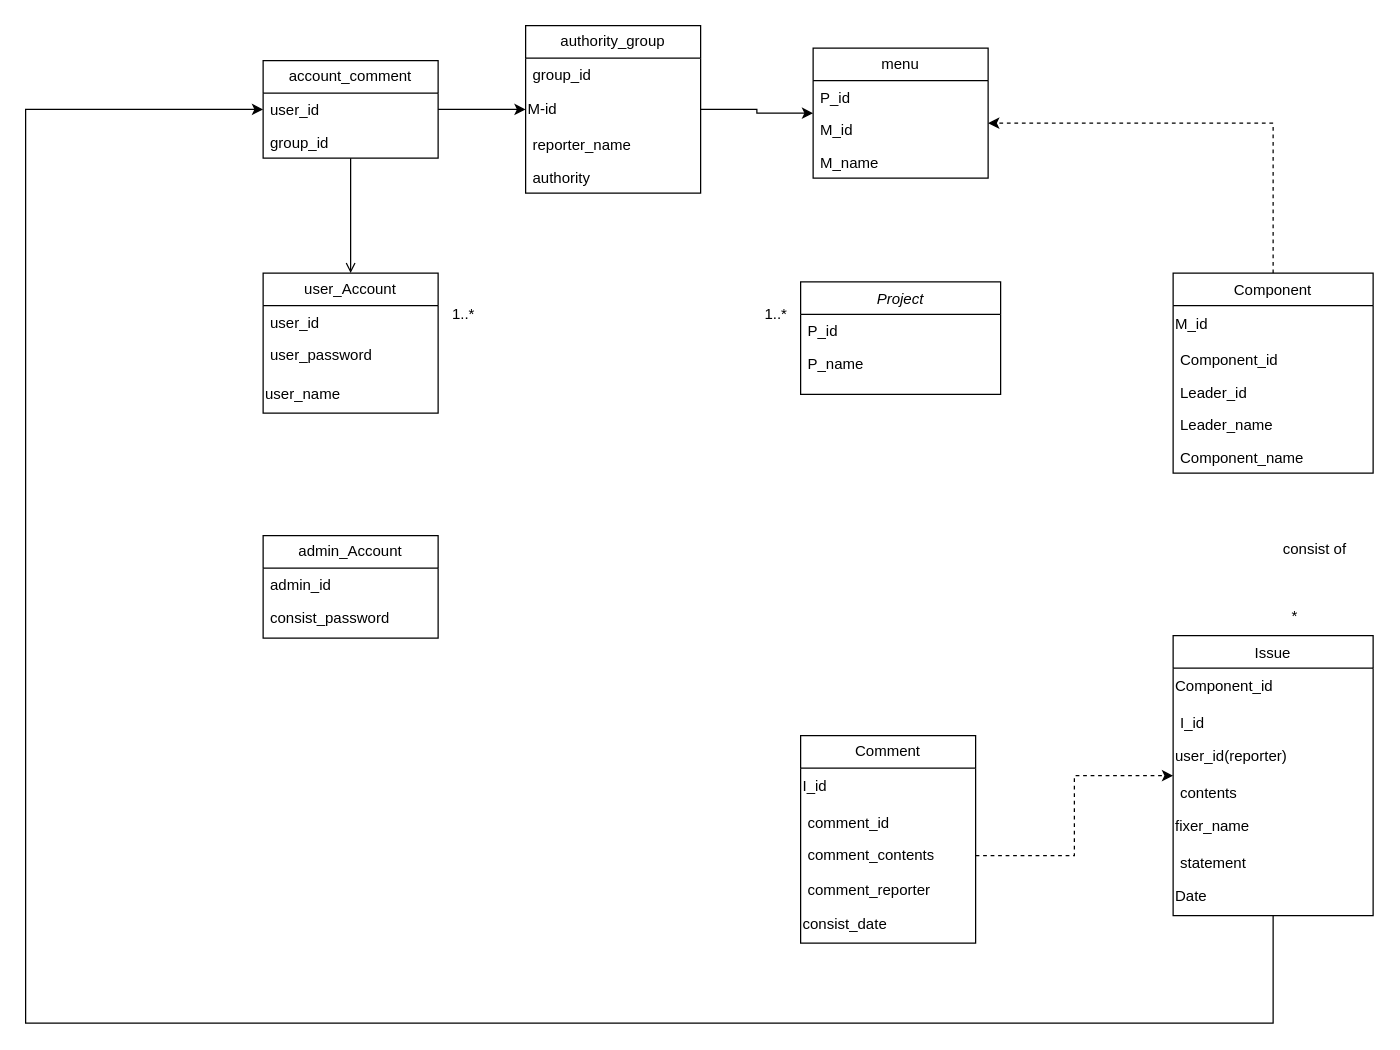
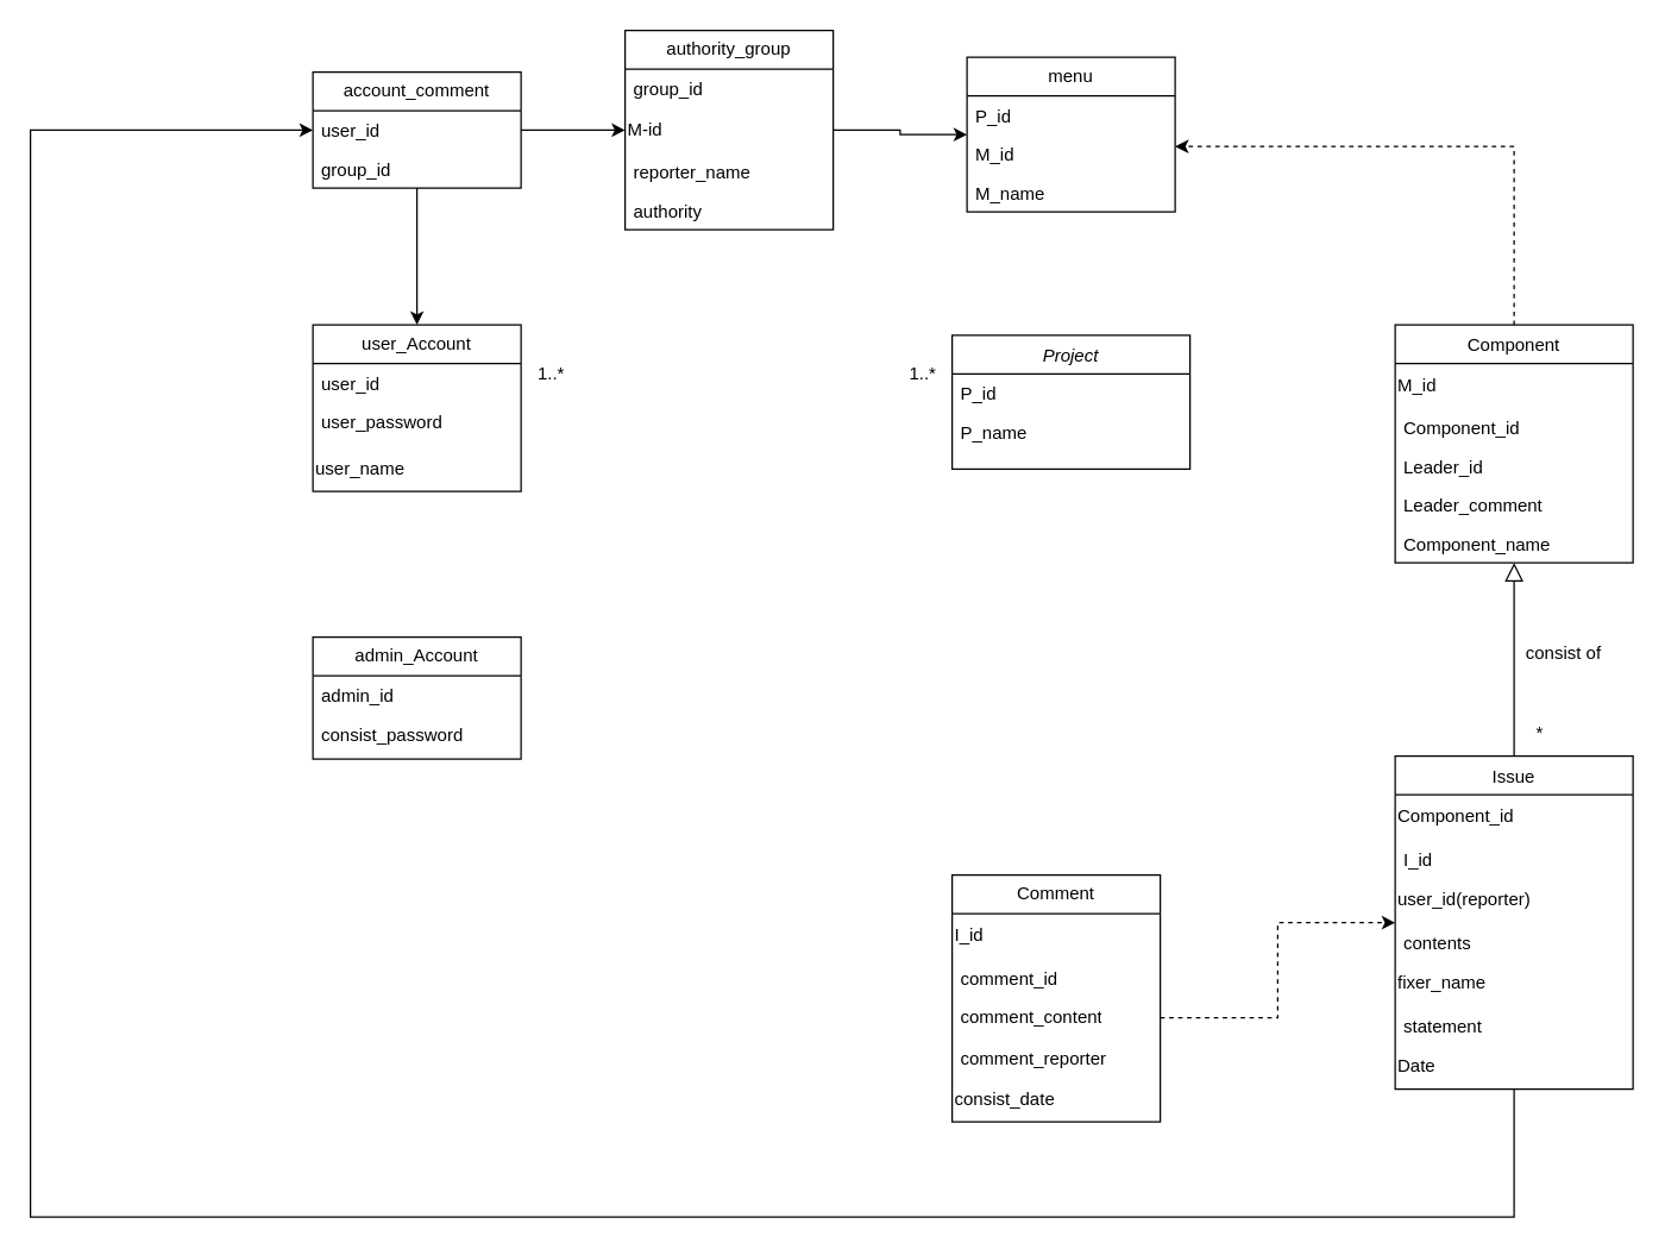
  <mxCell id="0" />
  <mxCell id="1" parent="0" />
  <mxCell id="2" value="Project" style="swimlane;fontStyle=2;align=center;verticalAlign=top;childLayout=stackLayout;horizontal=1;startSize=26;horizontalStack=0;resizeParent=1;resizeLast=0;collapsible=1;marginBottom=0;rounded=0;shadow=0;strokeWidth=1;" parent="1" vertex="1"><mxGeometry x="640" y="225" width="160" height="90" as="geometry"><mxRectangle x="230" y="140" width="160" height="26" as="alternateBounds" /></mxGeometry></mxCell>
  <mxCell id="3" value="P_id  " style="text;align=left;verticalAlign=top;spacingLeft=4;spacingRight=4;overflow=hidden;rotatable=0;points=[[0,0.5],[1,0.5]];portConstraint=eastwest;" parent="2" vertex="1"><mxGeometry y="26" width="160" height="26" as="geometry" /></mxCell>
  <mxCell id="4" value="P_name" style="text;align=left;verticalAlign=top;spacingLeft=4;spacingRight=4;overflow=hidden;rotatable=0;points=[[0,0.5],[1,0.5]];portConstraint=eastwest;rounded=0;shadow=0;html=0;" parent="2" vertex="1"><mxGeometry y="52" width="160" height="26" as="geometry" /></mxCell>
  <mxCell id="5" value="Issue" style="swimlane;fontStyle=0;align=center;verticalAlign=top;childLayout=stackLayout;horizontal=1;startSize=26;horizontalStack=0;resizeParent=1;resizeLast=0;collapsible=1;marginBottom=0;rounded=0;shadow=0;strokeWidth=1;" parent="1" vertex="1"><mxGeometry x="938" y="508" width="160" height="224" as="geometry"><mxRectangle x="130" y="380" width="160" height="26" as="alternateBounds" /></mxGeometry></mxCell>
  <mxCell id="6" value="Component_id" style="text;html=1;align=left;verticalAlign=middle;resizable=0;points=[];autosize=1;strokeColor=none;fillColor=none;" parent="5" vertex="1"><mxGeometry y="26" width="160" height="30" as="geometry" /></mxCell>
  <mxCell id="7" value="I_id" style="text;align=left;verticalAlign=top;spacingLeft=4;spacingRight=4;overflow=hidden;rotatable=0;points=[[0,0.5],[1,0.5]];portConstraint=eastwest;" parent="5" vertex="1"><mxGeometry y="56" width="160" height="26" as="geometry" /></mxCell>
  <mxCell id="8" value="user_id(reporter)" style="text;html=1;align=left;verticalAlign=middle;resizable=0;points=[];autosize=1;strokeColor=none;fillColor=none;" parent="5" vertex="1"><mxGeometry y="82" width="160" height="30" as="geometry" /></mxCell>
  <mxCell id="9" value="contents" style="text;align=left;verticalAlign=top;spacingLeft=4;spacingRight=4;overflow=hidden;rotatable=0;points=[[0,0.5],[1,0.5]];portConstraint=eastwest;rounded=0;shadow=0;html=0;" parent="5" vertex="1"><mxGeometry y="112" width="160" height="26" as="geometry" /></mxCell>
  <mxCell id="10" value="fixer_name" style="text;html=1;align=left;verticalAlign=middle;resizable=0;points=[];autosize=1;strokeColor=none;fillColor=none;" vertex="1" parent="5"><mxGeometry y="138" width="160" height="30" as="geometry" /></mxCell>
  <mxCell id="11" value="statement" style="text;align=left;verticalAlign=top;spacingLeft=4;spacingRight=4;overflow=hidden;rotatable=0;points=[[0,0.5],[1,0.5]];portConstraint=eastwest;" parent="5" vertex="1"><mxGeometry y="168" width="160" height="26" as="geometry" /></mxCell>
  <mxCell id="12" value="Date" style="text;html=1;align=left;verticalAlign=middle;resizable=0;points=[];autosize=1;strokeColor=none;fillColor=none;" parent="5" vertex="1"><mxGeometry y="194" width="160" height="30" as="geometry" /></mxCell>
+ <mxCell id="13" value="" style="endArrow=block;endSize=10;endFill=0;shadow=0;strokeWidth=1;rounded=0;curved=0;edgeStyle=elbowEdgeStyle;elbow=vertical;entryX=0.5;entryY=1;entryDx=0;entryDy=0;exitX=0.5;exitY=0;exitDx=0;exitDy=0;" parent="1" source="5" target="15" edge="1"><mxGeometry width="160" relative="1" as="geometry"><mxPoint x="630" y="301" as="sourcePoint" /><mxPoint x="630" y="301" as="targetPoint" /><Array as="points" /></mxGeometry></mxCell>
  <mxCell id="14" style="edgeStyle=orthogonalEdgeStyle;rounded=0;orthogonalLoop=1;jettySize=auto;html=1;dashed=1;" parent="1" source="15" target="43" edge="1"><mxGeometry relative="1" as="geometry"><Array as="points"><mxPoint x="1018" y="98" /></Array></mxGeometry></mxCell>
  <mxCell id="15" value="Component" style="swimlane;fontStyle=0;align=center;verticalAlign=top;childLayout=stackLayout;horizontal=1;startSize=26;horizontalStack=0;resizeParent=1;resizeLast=0;collapsible=1;marginBottom=0;rounded=0;shadow=0;strokeWidth=1;" parent="1" vertex="1"><mxGeometry x="938" y="218" width="160" height="160" as="geometry"><mxRectangle x="550" y="140" width="160" height="26" as="alternateBounds" /></mxGeometry></mxCell>
  <mxCell id="16" value="M_id" style="text;html=1;align=left;verticalAlign=middle;resizable=0;points=[];autosize=1;strokeColor=none;fillColor=none;" parent="15" vertex="1"><mxGeometry y="26" width="160" height="30" as="geometry" /></mxCell>
  <mxCell id="17" value="Component_id" style="text;align=left;verticalAlign=top;spacingLeft=4;spacingRight=4;overflow=hidden;rotatable=0;points=[[0,0.5],[1,0.5]];portConstraint=eastwest;" parent="15" vertex="1"><mxGeometry y="56" width="160" height="26" as="geometry" /></mxCell>
  <mxCell id="18" value="Leader_id" style="text;align=left;verticalAlign=top;spacingLeft=4;spacingRight=4;overflow=hidden;rotatable=0;points=[[0,0.5],[1,0.5]];portConstraint=eastwest;rounded=0;shadow=0;html=0;" parent="15" vertex="1"><mxGeometry y="82" width="160" height="26" as="geometry" /></mxCell>
- <mxCell id="19" value="Leader_name" style="text;align=left;verticalAlign=top;spacingLeft=4;spacingRight=4;overflow=hidden;rotatable=0;points=[[0,0.5],[1,0.5]];portConstraint=eastwest;rounded=0;shadow=0;html=0;" parent="15" vertex="1"><mxGeometry y="108" width="160" height="26" as="geometry" /></mxCell>
+ <mxCell id="19" value="Leader_comment" style="text;align=left;verticalAlign=top;spacingLeft=4;spacingRight=4;overflow=hidden;rotatable=0;points=[[0,0.5],[1,0.5]];portConstraint=eastwest;rounded=0;shadow=0;html=0;" parent="15" vertex="1"><mxGeometry y="108" width="160" height="26" as="geometry" /></mxCell>
  <mxCell id="20" value="Component_name" style="text;align=left;verticalAlign=top;spacingLeft=4;spacingRight=4;overflow=hidden;rotatable=0;points=[[0,0.5],[1,0.5]];portConstraint=eastwest;rounded=0;shadow=0;html=0;" parent="15" vertex="1"><mxGeometry y="134" width="160" height="26" as="geometry" /></mxCell>
  <mxCell id="21" value="user_Account" style="swimlane;fontStyle=0;childLayout=stackLayout;horizontal=1;startSize=26;fillColor=none;horizontalStack=0;resizeParent=1;resizeParentMax=0;resizeLast=0;collapsible=1;marginBottom=0;whiteSpace=wrap;html=1;verticalAlign=middle;" parent="1" vertex="1"><mxGeometry x="210" y="218" width="140" height="112" as="geometry" /></mxCell>
  <mxCell id="22" value="user_id" style="text;strokeColor=none;fillColor=none;align=left;verticalAlign=top;spacingLeft=4;spacingRight=4;overflow=hidden;rotatable=0;points=[[0,0.5],[1,0.5]];portConstraint=eastwest;whiteSpace=wrap;html=1;" parent="21" vertex="1"><mxGeometry y="26" width="140" height="26" as="geometry" /></mxCell>
  <mxCell id="23" value="user_password" style="text;strokeColor=none;fillColor=none;align=left;verticalAlign=top;spacingLeft=4;spacingRight=4;overflow=hidden;rotatable=0;points=[[0,0.5],[1,0.5]];portConstraint=eastwest;whiteSpace=wrap;html=1;" parent="21" vertex="1"><mxGeometry y="52" width="140" height="30" as="geometry" /></mxCell>
  <mxCell id="24" value="user_name" style="text;html=1;align=left;verticalAlign=middle;whiteSpace=wrap;rounded=0;" parent="21" vertex="1"><mxGeometry y="82" width="140" height="30" as="geometry" /></mxCell>
  <mxCell id="25" value="account_comment" style="swimlane;fontStyle=0;childLayout=stackLayout;horizontal=1;startSize=26;fillColor=none;horizontalStack=0;resizeParent=1;resizeParentMax=0;resizeLast=0;collapsible=1;marginBottom=0;whiteSpace=wrap;html=1;" parent="1" vertex="1"><mxGeometry x="210" y="48" width="140" height="78" as="geometry" /></mxCell>
  <mxCell id="26" value="user_id" style="text;strokeColor=none;fillColor=none;align=left;verticalAlign=top;spacingLeft=4;spacingRight=4;overflow=hidden;rotatable=0;points=[[0,0.5],[1,0.5]];portConstraint=eastwest;whiteSpace=wrap;html=1;" parent="25" vertex="1"><mxGeometry y="26" width="140" height="26" as="geometry" /></mxCell>
  <mxCell id="27" value="group_id" style="text;strokeColor=none;fillColor=none;align=left;verticalAlign=top;spacingLeft=4;spacingRight=4;overflow=hidden;rotatable=0;points=[[0,0.5],[1,0.5]];portConstraint=eastwest;whiteSpace=wrap;html=1;" parent="25" vertex="1"><mxGeometry y="52" width="140" height="26" as="geometry" /></mxCell>
- <mxCell id="28" value="" style="endArrow=open;html=1;rounded=0;entryX=0.5;entryY=0;entryDx=0;entryDy=0;" parent="1" source="25" target="21" edge="1"><mxGeometry width="50" height="50" relative="1" as="geometry"><mxPoint x="680" y="408" as="sourcePoint" /><mxPoint x="730" y="358" as="targetPoint" /></mxGeometry></mxCell>
+ <mxCell id="28" value="" style="endArrow=classic;html=1;rounded=0;entryX=0.5;entryY=0;entryDx=0;entryDy=0;" parent="1" source="25" target="21" edge="1"><mxGeometry width="50" height="50" relative="1" as="geometry"><mxPoint x="680" y="408" as="sourcePoint" /><mxPoint x="730" y="358" as="targetPoint" /></mxGeometry></mxCell>
  <mxCell id="29" value="1..*" style="text;html=1;align=center;verticalAlign=middle;resizable=0;points=[];autosize=1;strokeColor=none;fillColor=none;" parent="1" vertex="1"><mxGeometry x="350" y="236" width="40" height="30" as="geometry" /></mxCell>
  <mxCell id="30" value="1..*" style="text;html=1;align=center;verticalAlign=middle;resizable=0;points=[];autosize=1;strokeColor=none;fillColor=none;" parent="1" vertex="1"><mxGeometry x="600" y="236" width="40" height="30" as="geometry" /></mxCell>
  <mxCell id="31" value="*" style="text;html=1;align=center;verticalAlign=middle;resizable=0;points=[];autosize=1;strokeColor=none;fillColor=none;" parent="1" vertex="1"><mxGeometry x="1020" y="478" width="30" height="30" as="geometry" /></mxCell>
  <mxCell id="32" value="consist of" style="text;html=1;resizable=0;points=[];;align=center;verticalAlign=middle;labelBackgroundColor=none;rounded=0;shadow=0;strokeWidth=1;fontSize=12;" parent="1" vertex="1" connectable="0"><mxGeometry x="1050" y="438" as="geometry" /></mxCell>
  <mxCell id="33" style="edgeStyle=orthogonalEdgeStyle;rounded=0;orthogonalLoop=1;jettySize=auto;html=1;" parent="1" source="34" target="43" edge="1"><mxGeometry relative="1" as="geometry" /></mxCell>
  <mxCell id="34" value="authority_group" style="swimlane;fontStyle=0;childLayout=stackLayout;horizontal=1;startSize=26;fillColor=none;horizontalStack=0;resizeParent=1;resizeParentMax=0;resizeLast=0;collapsible=1;marginBottom=0;whiteSpace=wrap;html=1;" parent="1" vertex="1"><mxGeometry x="420" y="20" width="140" height="134" as="geometry" /></mxCell>
  <mxCell id="35" value="group_id" style="text;strokeColor=none;fillColor=none;align=left;verticalAlign=top;spacingLeft=4;spacingRight=4;overflow=hidden;rotatable=0;points=[[0,0.5],[1,0.5]];portConstraint=eastwest;whiteSpace=wrap;html=1;" parent="34" vertex="1"><mxGeometry y="26" width="140" height="26" as="geometry" /></mxCell>
  <mxCell id="36" value="M-id" style="text;html=1;align=left;verticalAlign=middle;resizable=0;points=[];autosize=1;strokeColor=none;fillColor=none;" parent="34" vertex="1"><mxGeometry y="52" width="140" height="30" as="geometry" /></mxCell>
  <mxCell id="37" value="reporter_name" style="text;strokeColor=none;fillColor=none;align=left;verticalAlign=top;spacingLeft=4;spacingRight=4;overflow=hidden;rotatable=0;points=[[0,0.5],[1,0.5]];portConstraint=eastwest;whiteSpace=wrap;html=1;" parent="34" vertex="1"><mxGeometry y="82" width="140" height="26" as="geometry" /></mxCell>
  <mxCell id="38" value="authority" style="text;strokeColor=none;fillColor=none;align=left;verticalAlign=top;spacingLeft=4;spacingRight=4;overflow=hidden;rotatable=0;points=[[0,0.5],[1,0.5]];portConstraint=eastwest;whiteSpace=wrap;html=1;" parent="34" vertex="1"><mxGeometry y="108" width="140" height="26" as="geometry" /></mxCell>
  <mxCell id="39" value="" style="edgeStyle=orthogonalEdgeStyle;rounded=0;orthogonalLoop=1;jettySize=auto;html=1;" parent="1" source="26" target="34" edge="1"><mxGeometry relative="1" as="geometry" /></mxCell>
  <mxCell id="40" value="admin_Account" style="swimlane;fontStyle=0;childLayout=stackLayout;horizontal=1;startSize=26;fillColor=none;horizontalStack=0;resizeParent=1;resizeParentMax=0;resizeLast=0;collapsible=1;marginBottom=0;whiteSpace=wrap;html=1;verticalAlign=middle;" parent="1" vertex="1"><mxGeometry x="210" y="428" width="140" height="82" as="geometry" /></mxCell>
  <mxCell id="41" value="admin_id" style="text;strokeColor=none;fillColor=none;align=left;verticalAlign=top;spacingLeft=4;spacingRight=4;overflow=hidden;rotatable=0;points=[[0,0.5],[1,0.5]];portConstraint=eastwest;whiteSpace=wrap;html=1;" parent="40" vertex="1"><mxGeometry y="26" width="140" height="26" as="geometry" /></mxCell>
  <mxCell id="42" value="consist_password" style="text;strokeColor=none;fillColor=none;align=left;verticalAlign=top;spacingLeft=4;spacingRight=4;overflow=hidden;rotatable=0;points=[[0,0.5],[1,0.5]];portConstraint=eastwest;whiteSpace=wrap;html=1;" parent="40" vertex="1"><mxGeometry y="52" width="140" height="30" as="geometry" /></mxCell>
  <mxCell id="43" value="menu" style="swimlane;fontStyle=0;childLayout=stackLayout;horizontal=1;startSize=26;fillColor=none;horizontalStack=0;resizeParent=1;resizeParentMax=0;resizeLast=0;collapsible=1;marginBottom=0;whiteSpace=wrap;html=1;" parent="1" vertex="1"><mxGeometry x="650" y="38" width="140" height="104" as="geometry" /></mxCell>
  <mxCell id="44" value="P_id" style="text;strokeColor=none;fillColor=none;align=left;verticalAlign=top;spacingLeft=4;spacingRight=4;overflow=hidden;rotatable=0;points=[[0,0.5],[1,0.5]];portConstraint=eastwest;whiteSpace=wrap;html=1;" parent="43" vertex="1"><mxGeometry y="26" width="140" height="26" as="geometry" /></mxCell>
  <mxCell id="45" value="M_id" style="text;strokeColor=none;fillColor=none;align=left;verticalAlign=top;spacingLeft=4;spacingRight=4;overflow=hidden;rotatable=0;points=[[0,0.5],[1,0.5]];portConstraint=eastwest;whiteSpace=wrap;html=1;" parent="43" vertex="1"><mxGeometry y="52" width="140" height="26" as="geometry" /></mxCell>
  <mxCell id="46" value="M_name" style="text;strokeColor=none;fillColor=none;align=left;verticalAlign=top;spacingLeft=4;spacingRight=4;overflow=hidden;rotatable=0;points=[[0,0.5],[1,0.5]];portConstraint=eastwest;whiteSpace=wrap;html=1;" parent="43" vertex="1"><mxGeometry y="78" width="140" height="26" as="geometry" /></mxCell>
  <mxCell id="47" value="Comment" style="swimlane;fontStyle=0;childLayout=stackLayout;horizontal=1;startSize=26;fillColor=none;horizontalStack=0;resizeParent=1;resizeParentMax=0;resizeLast=0;collapsible=1;marginBottom=0;whiteSpace=wrap;html=1;" parent="1" vertex="1"><mxGeometry x="640" y="588" width="140" height="166" as="geometry" /></mxCell>
  <mxCell id="48" value="I_id" style="text;html=1;align=left;verticalAlign=middle;resizable=0;points=[];autosize=1;strokeColor=none;fillColor=none;" parent="47" vertex="1"><mxGeometry y="26" width="140" height="30" as="geometry" /></mxCell>
  <mxCell id="49" value="comment_id" style="text;strokeColor=none;fillColor=none;align=left;verticalAlign=top;spacingLeft=4;spacingRight=4;overflow=hidden;rotatable=0;points=[[0,0.5],[1,0.5]];portConstraint=eastwest;whiteSpace=wrap;html=1;" parent="47" vertex="1"><mxGeometry y="56" width="140" height="26" as="geometry" /></mxCell>
- <mxCell id="50" value="comment_contents" style="text;strokeColor=none;fillColor=none;align=left;verticalAlign=top;spacingLeft=4;spacingRight=4;overflow=hidden;rotatable=0;points=[[0,0.5],[1,0.5]];portConstraint=eastwest;whiteSpace=wrap;html=1;" parent="47" vertex="1"><mxGeometry y="82" width="140" height="28" as="geometry" /></mxCell>
+ <mxCell id="50" value="comment_content" style="text;strokeColor=none;fillColor=none;align=left;verticalAlign=top;spacingLeft=4;spacingRight=4;overflow=hidden;rotatable=0;points=[[0,0.5],[1,0.5]];portConstraint=eastwest;whiteSpace=wrap;html=1;" parent="47" vertex="1"><mxGeometry y="82" width="140" height="28" as="geometry" /></mxCell>
  <mxCell id="51" value="comment_reporter" style="text;strokeColor=none;fillColor=none;align=left;verticalAlign=top;spacingLeft=4;spacingRight=4;overflow=hidden;rotatable=0;points=[[0,0.5],[1,0.5]];portConstraint=eastwest;whiteSpace=wrap;html=1;" parent="47" vertex="1"><mxGeometry y="110" width="140" height="26" as="geometry" /></mxCell>
  <mxCell id="52" value="consist_date" style="text;html=1;align=left;verticalAlign=middle;resizable=0;points=[];autosize=1;strokeColor=none;fillColor=none;" parent="47" vertex="1"><mxGeometry y="136" width="140" height="30" as="geometry" /></mxCell>
  <mxCell id="53" style="edgeStyle=orthogonalEdgeStyle;rounded=0;orthogonalLoop=1;jettySize=auto;html=1;dashed=1;" parent="1" source="50" target="5" edge="1"><mxGeometry relative="1" as="geometry" /></mxCell>
  <mxCell id="54" style="edgeStyle=orthogonalEdgeStyle;rounded=0;orthogonalLoop=1;jettySize=auto;html=1;" edge="1" parent="1" source="12" target="25"><mxGeometry relative="1" as="geometry"><Array as="points"><mxPoint x="1018" y="818" /><mxPoint x="20" y="818" /><mxPoint x="20" y="87" /></Array></mxGeometry></mxCell>
